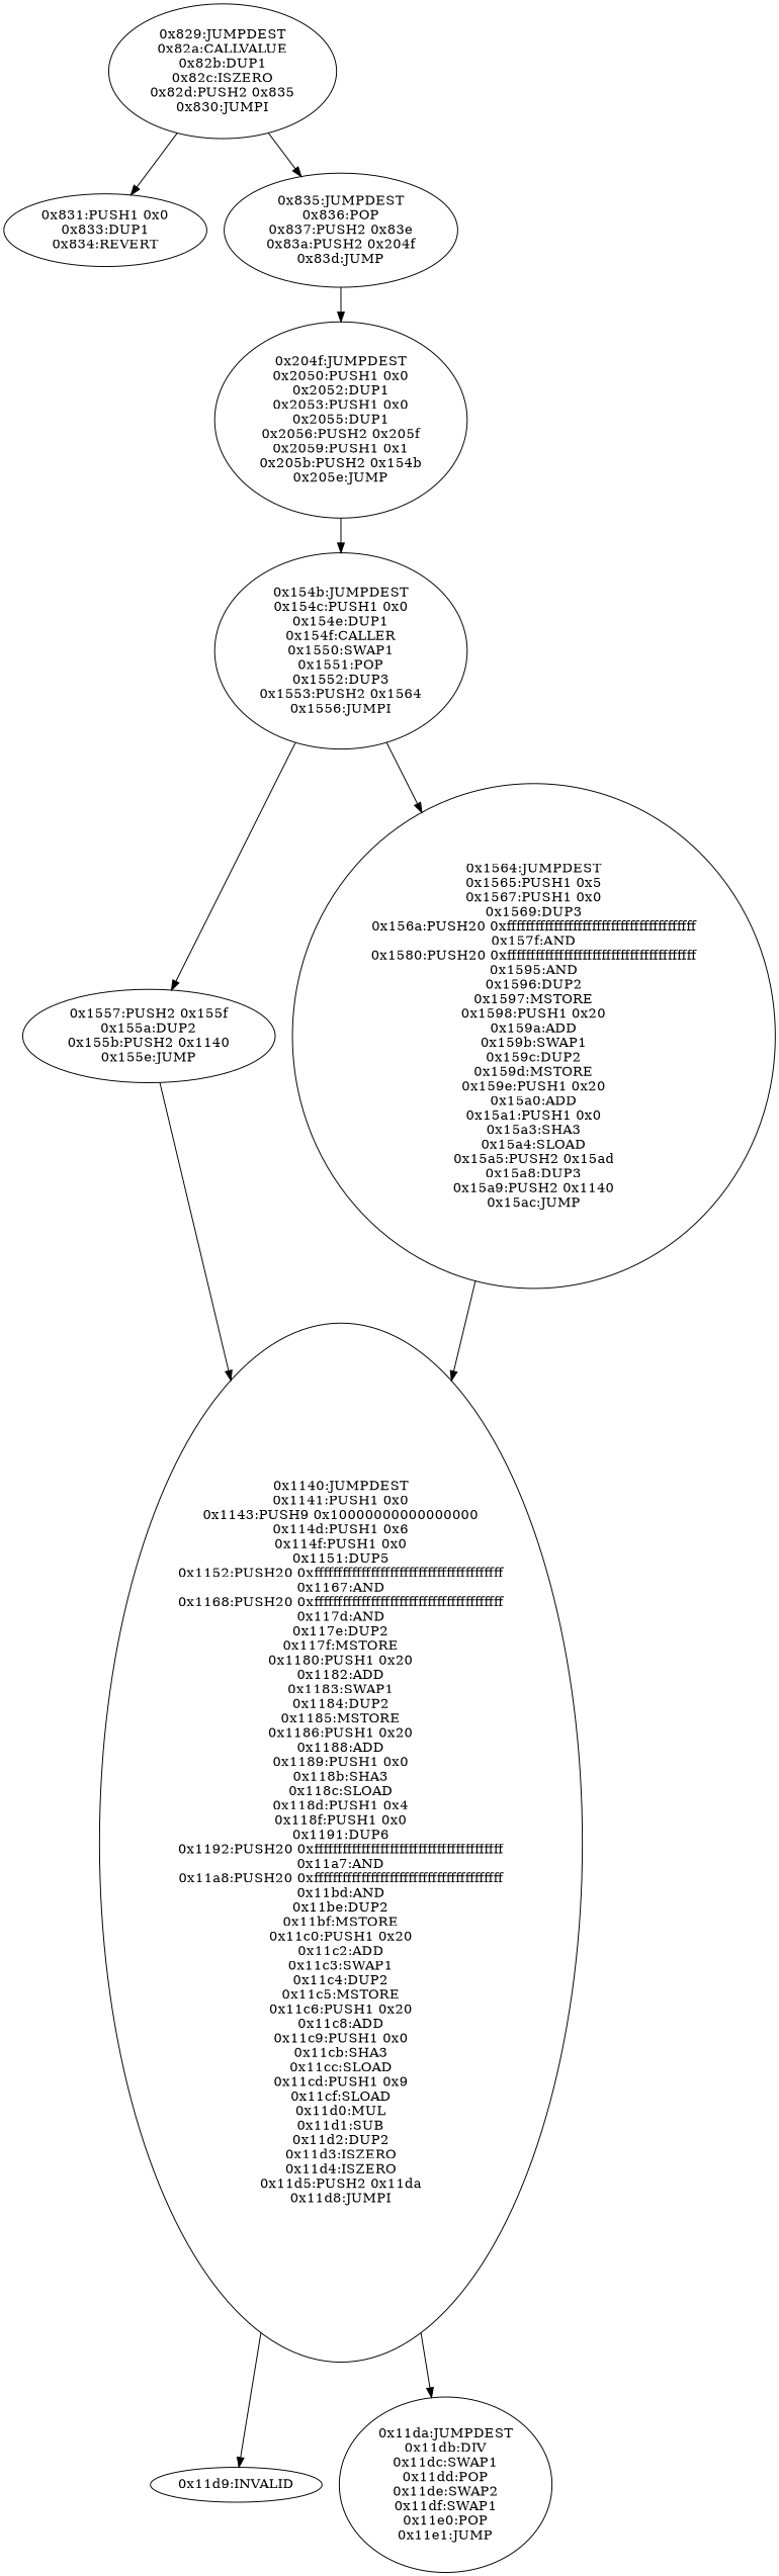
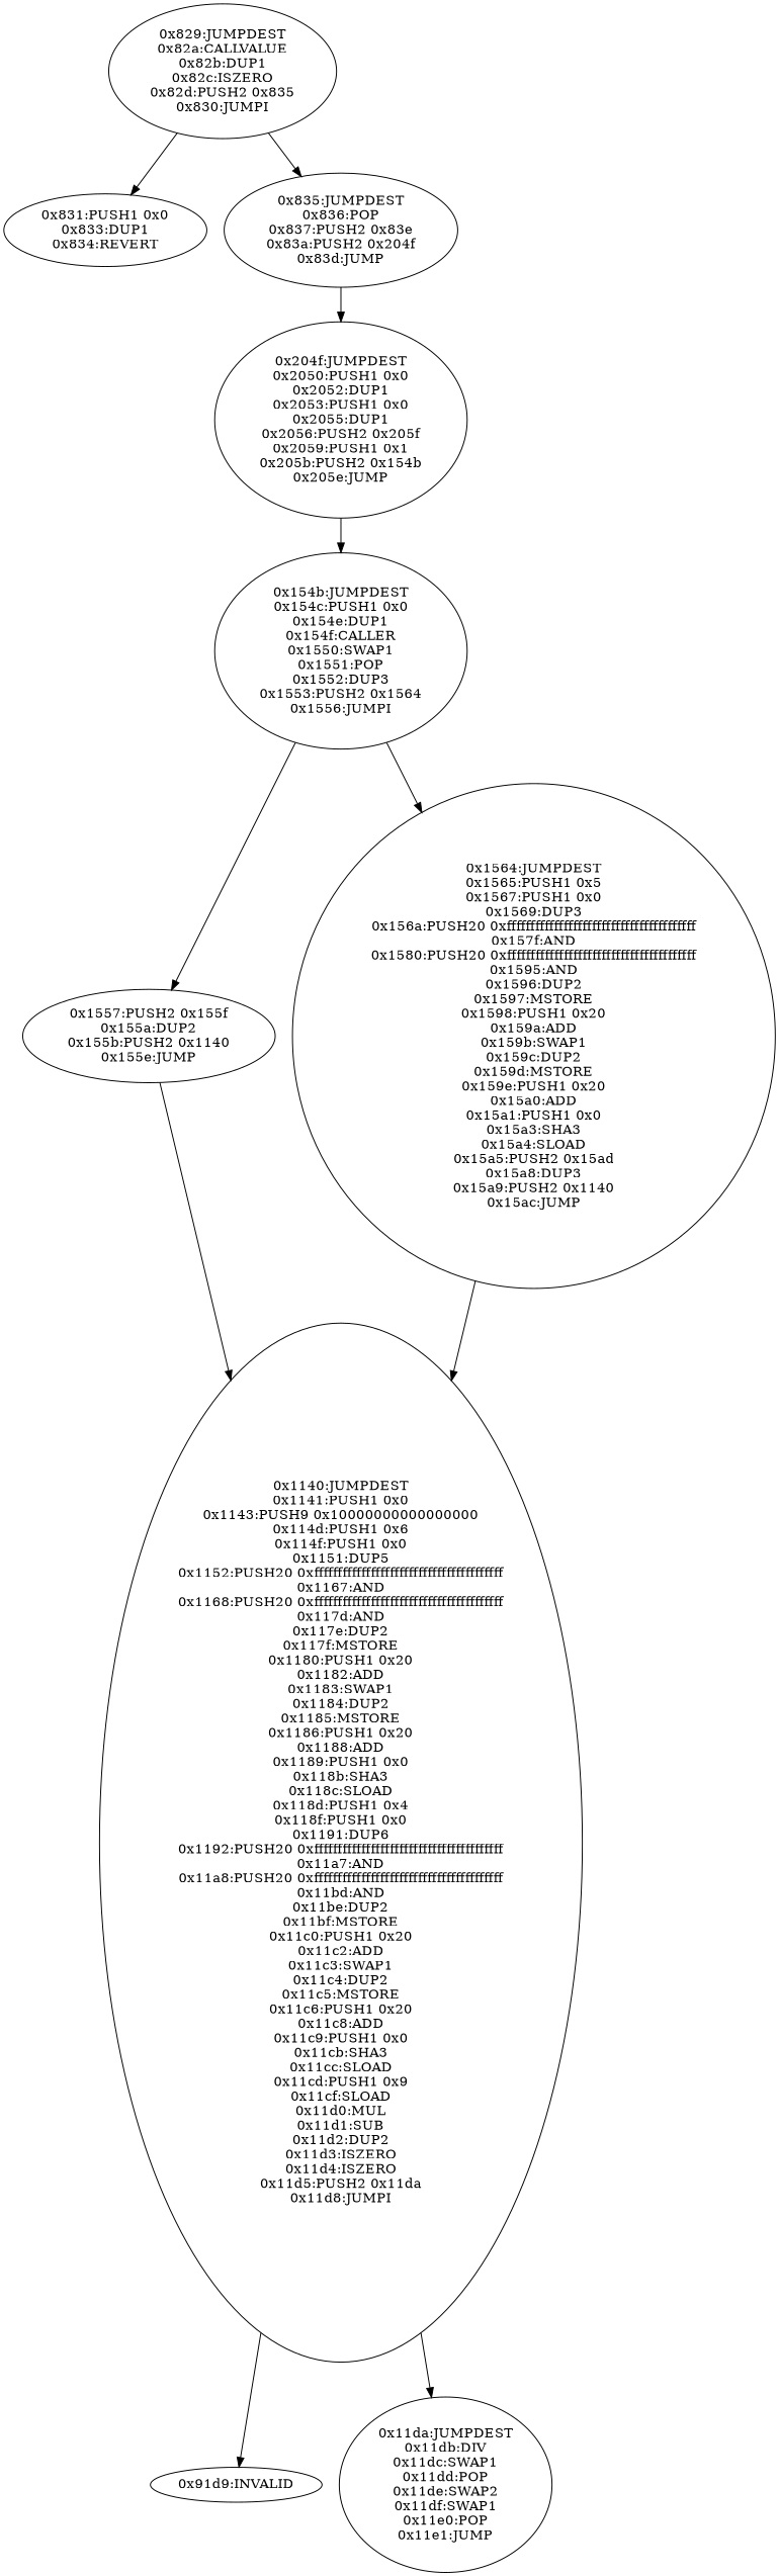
  digraph {
    n1 [label="0x829:JUMPDEST\n0x82a:CALLVALUE\n0x82b:DUP1\n0x82c:ISZERO\n0x82d:PUSH2 0x835\n0x830:JUMPI"]
    n2 [label="0x831:PUSH1 0x0\n0x833:DUP1\n0x834:REVERT"]
    n3 [label="0x835:JUMPDEST\n0x836:POP\n0x837:PUSH2 0x83e\n0x83a:PUSH2 0x204f\n0x83d:JUMP"]
    n4 [label="0x204f:JUMPDEST\n0x2050:PUSH1 0x0\n0x2052:DUP1\n0x2053:PUSH1 0x0\n0x2055:DUP1\n0x2056:PUSH2 0x205f\n0x2059:PUSH1 0x1\n0x205b:PUSH2 0x154b\n0x205e:JUMP"]
    n5 [label="0x154b:JUMPDEST\n0x154c:PUSH1 0x0\n0x154e:DUP1\n0x154f:CALLER\n0x1550:SWAP1\n0x1551:POP\n0x1552:DUP3\n0x1553:PUSH2 0x1564\n0x1556:JUMPI"]
    n6 [label="0x1557:PUSH2 0x155f\n0x155a:DUP2\n0x155b:PUSH2 0x1140\n0x155e:JUMP"]
    n7 [label="0x1564:JUMPDEST\n0x1565:PUSH1 0x5\n0x1567:PUSH1 0x0\n0x1569:DUP3\n0x156a:PUSH20 0xffffffffffffffffffffffffffffffffffffffff\n0x157f:AND\n0x1580:PUSH20 0xffffffffffffffffffffffffffffffffffffffff\n0x1595:AND\n0x1596:DUP2\n0x1597:MSTORE\n0x1598:PUSH1 0x20\n0x159a:ADD\n0x159b:SWAP1\n0x159c:DUP2\n0x159d:MSTORE\n0x159e:PUSH1 0x20\n0x15a0:ADD\n0x15a1:PUSH1 0x0\n0x15a3:SHA3\n0x15a4:SLOAD\n0x15a5:PUSH2 0x15ad\n0x15a8:DUP3\n0x15a9:PUSH2 0x1140\n0x15ac:JUMP"]
    n8 [label="0x1140:JUMPDEST\n0x1141:PUSH1 0x0\n0x1143:PUSH9 0x10000000000000000\n0x114d:PUSH1 0x6\n0x114f:PUSH1 0x0\n0x1151:DUP5\n0x1152:PUSH20 0xffffffffffffffffffffffffffffffffffffffff\n0x1167:AND\n0x1168:PUSH20 0xffffffffffffffffffffffffffffffffffffffff\n0x117d:AND\n0x117e:DUP2\n0x117f:MSTORE\n0x1180:PUSH1 0x20\n0x1182:ADD\n0x1183:SWAP1\n0x1184:DUP2\n0x1185:MSTORE\n0x1186:PUSH1 0x20\n0x1188:ADD\n0x1189:PUSH1 0x0\n0x118b:SHA3\n0x118c:SLOAD\n0x118d:PUSH1 0x4\n0x118f:PUSH1 0x0\n0x1191:DUP6\n0x1192:PUSH20 0xffffffffffffffffffffffffffffffffffffffff\n0x11a7:AND\n0x11a8:PUSH20 0xffffffffffffffffffffffffffffffffffffffff\n0x11bd:AND\n0x11be:DUP2\n0x11bf:MSTORE\n0x11c0:PUSH1 0x20\n0x11c2:ADD\n0x11c3:SWAP1\n0x11c4:DUP2\n0x11c5:MSTORE\n0x11c6:PUSH1 0x20\n0x11c8:ADD\n0x11c9:PUSH1 0x0\n0x11cb:SHA3\n0x11cc:SLOAD\n0x11cd:PUSH1 0x9\n0x11cf:SLOAD\n0x11d0:MUL\n0x11d1:SUB\n0x11d2:DUP2\n0x11d3:ISZERO\n0x11d4:ISZERO\n0x11d5:PUSH2 0x11da\n0x11d8:JUMPI"]
-   n9 [label="0x11d9:INVALID"]
+   n9 [label="0x91d9:INVALID"]
    n10 [label="0x11da:JUMPDEST\n0x11db:DIV\n0x11dc:SWAP1\n0x11dd:POP\n0x11de:SWAP2\n0x11df:SWAP1\n0x11e0:POP\n0x11e1:JUMP"]
    n1 -> n2
    n1 -> n3
    n3 -> n4
    n4 -> n5
    n5 -> n6
    n5 -> n7
    n6 -> n8
    n7 -> n8
    n8 -> n9
    n8 -> n10
  }
